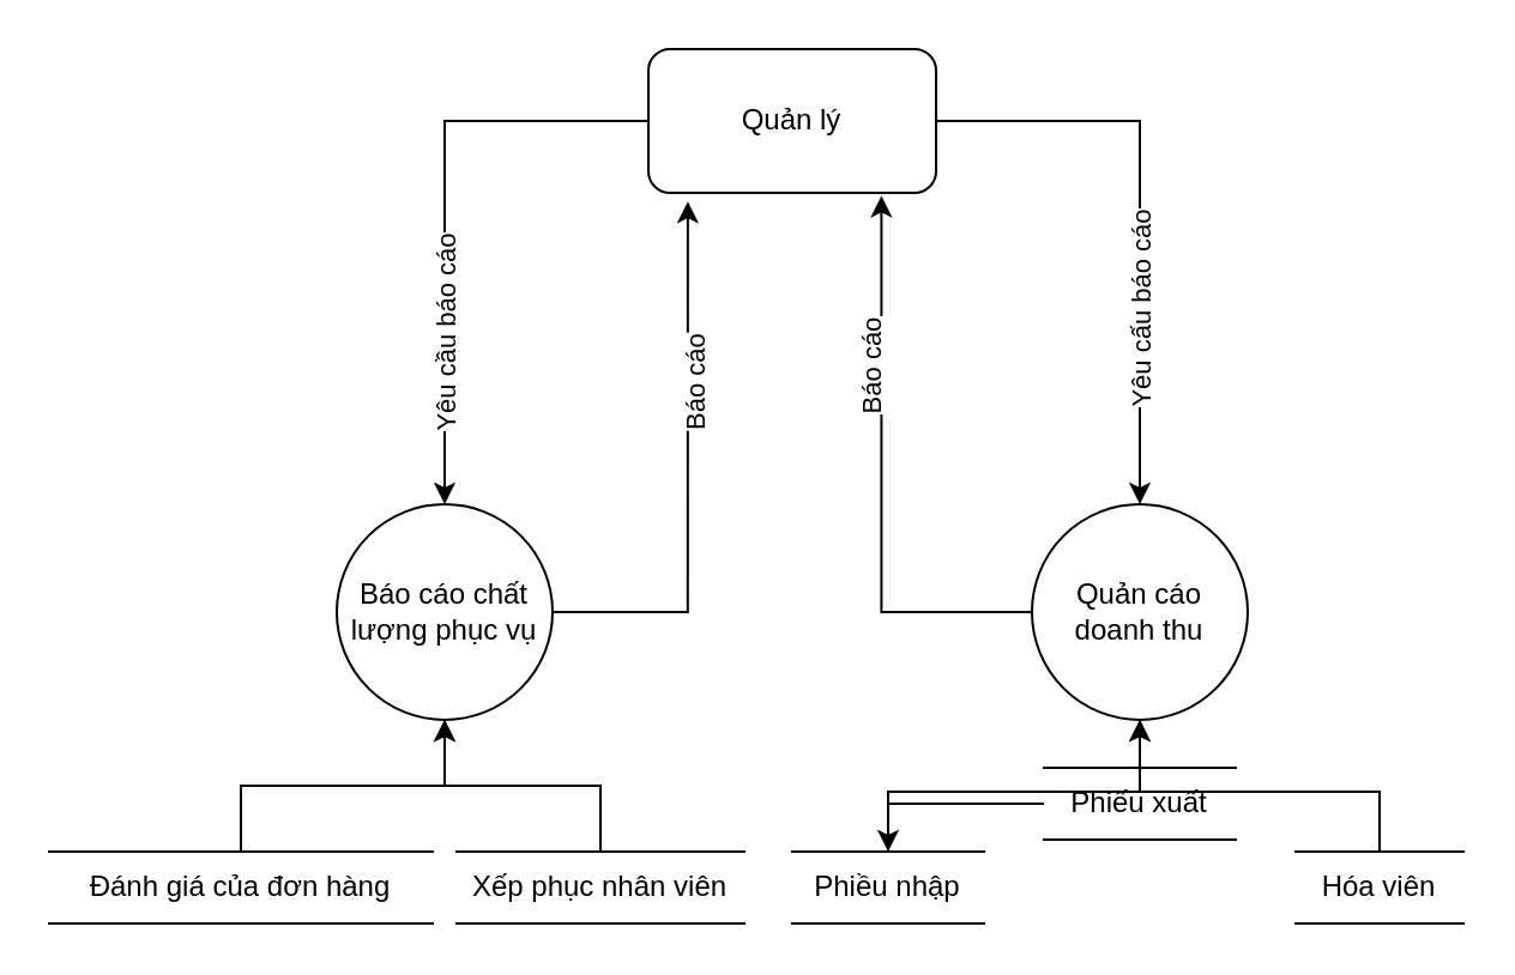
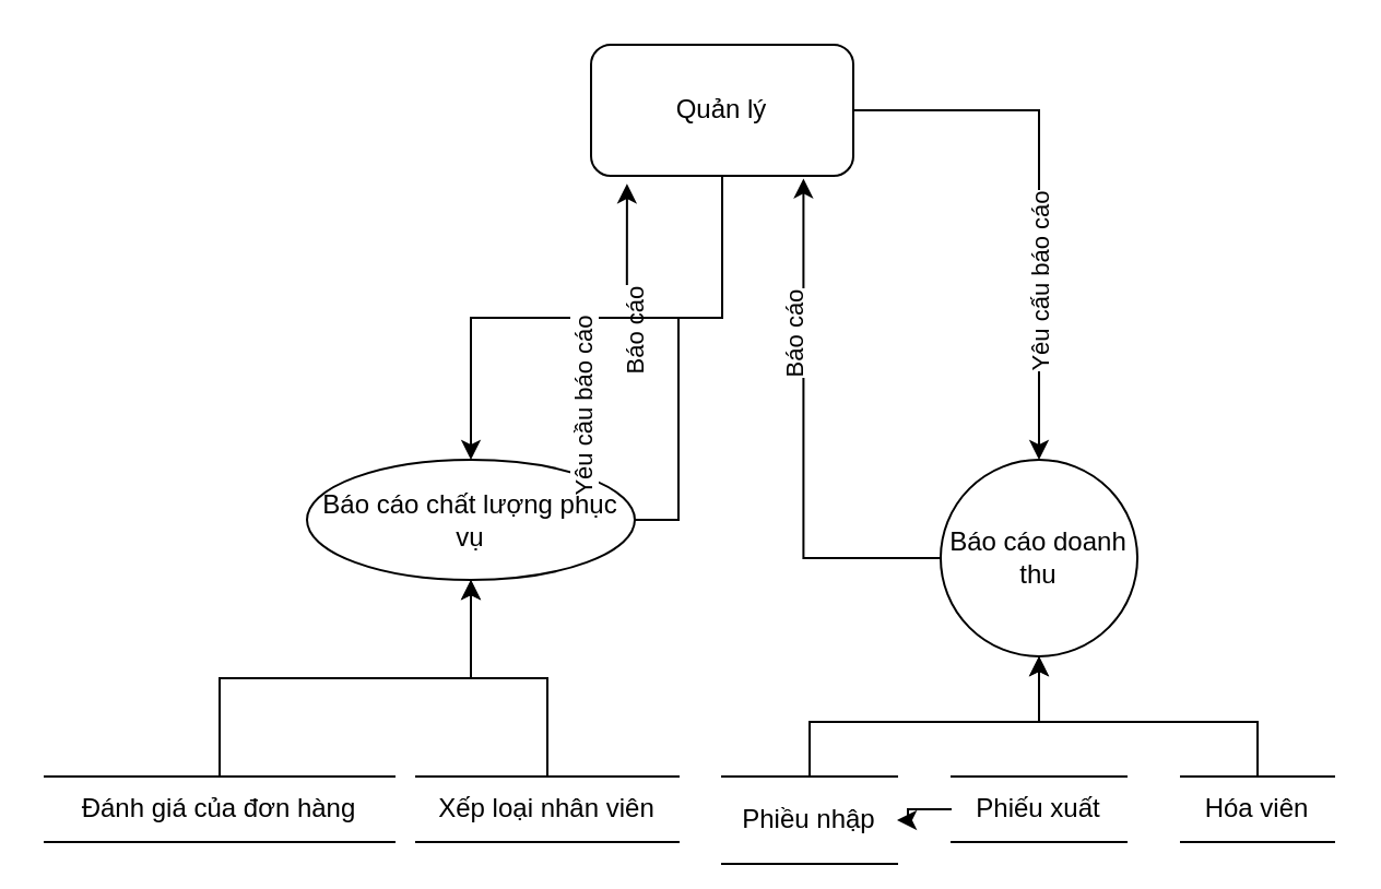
  <mxCell id="0" />
  <mxCell id="1" parent="0" />
  <mxCell id="2" style="edgeStyle=orthogonalEdgeStyle;rounded=0;orthogonalLoop=1;jettySize=auto;html=1;entryX=0.81;entryY=1.02;entryDx=0;entryDy=0;entryPerimeter=0;" edge="1" parent="1" source="4" target="12"><mxGeometry relative="1" as="geometry" /></mxCell>
  <mxCell id="3" value="Báo cáo" style="edgeLabel;html=1;align=center;verticalAlign=middle;resizable=0;points=[];rotation=-90;" vertex="1" connectable="0" parent="2"><mxGeometry x="0.383" y="4" relative="1" as="geometry"><mxPoint as="offset" /></mxGeometry></mxCell>
- <mxCell id="4" value="Quản cáo doanh thu" style="ellipse;whiteSpace=wrap;html=1;aspect=fixed;" vertex="1" parent="1"><mxGeometry x="430" y="210" width="90" height="90" as="geometry" /></mxCell>
+ <mxCell id="4" value="Báo cáo doanh thu" style="ellipse;whiteSpace=wrap;html=1;aspect=fixed;" vertex="1" parent="1"><mxGeometry x="430" y="210" width="90" height="90" as="geometry" /></mxCell>
  <mxCell id="5" style="edgeStyle=orthogonalEdgeStyle;rounded=0;orthogonalLoop=1;jettySize=auto;html=1;exitX=1;exitY=0.5;exitDx=0;exitDy=0;entryX=0.137;entryY=1.06;entryDx=0;entryDy=0;entryPerimeter=0;" edge="1" parent="1" source="7" target="12"><mxGeometry relative="1" as="geometry" /></mxCell>
  <mxCell id="6" value="Báo cáo" style="edgeLabel;html=1;align=center;verticalAlign=middle;resizable=0;points=[];rotation=-90;" vertex="1" connectable="0" parent="5"><mxGeometry x="0.459" y="-3" relative="1" as="geometry"><mxPoint y="15" as="offset" /></mxGeometry></mxCell>
- <mxCell id="7" value="Báo cáo chất lượng phục vụ" style="ellipse;whiteSpace=wrap;html=1;aspect=fixed;" vertex="1" parent="1"><mxGeometry x="140" y="210" width="90" height="90" as="geometry" /></mxCell>
+ <mxCell id="7" value="Báo cáo chất lượng phục vụ" style="ellipse;whiteSpace=wrap;html=1;aspect=fixed;" vertex="1" parent="1"><mxGeometry x="140" y="210" width="150" height="55" as="geometry" /></mxCell>
  <mxCell id="8" style="edgeStyle=orthogonalEdgeStyle;rounded=0;orthogonalLoop=1;jettySize=auto;html=1;entryX=0.5;entryY=0;entryDx=0;entryDy=0;" edge="1" parent="1" source="12" target="7"><mxGeometry relative="1" as="geometry" /></mxCell>
  <mxCell id="9" value="Yêu cầu báo cáo" style="edgeLabel;html=1;align=center;verticalAlign=middle;resizable=0;points=[];rotation=-90;" vertex="1" connectable="0" parent="8"><mxGeometry x="0.071" y="-2" relative="1" as="geometry"><mxPoint x="2" y="44" as="offset" /></mxGeometry></mxCell>
  <mxCell id="10" style="edgeStyle=orthogonalEdgeStyle;rounded=0;orthogonalLoop=1;jettySize=auto;html=1;entryX=0.5;entryY=0;entryDx=0;entryDy=0;" edge="1" parent="1" source="12" target="4"><mxGeometry relative="1" as="geometry" /></mxCell>
  <mxCell id="11" value="Yêu cấu báo cáo" style="edgeLabel;html=1;align=center;verticalAlign=middle;resizable=0;points=[];rotation=-90;" vertex="1" connectable="0" parent="10"><mxGeometry x="0.185" y="-1" relative="1" as="geometry"><mxPoint x="1" y="20" as="offset" /></mxGeometry></mxCell>
  <mxCell id="12" value="Quản lý" style="whiteSpace=wrap;html=1;rounded=1;" vertex="1" parent="1"><mxGeometry x="270" y="20" width="120" height="60" as="geometry" /></mxCell>
  <mxCell id="13" style="edgeStyle=orthogonalEdgeStyle;rounded=0;orthogonalLoop=1;jettySize=auto;html=1;entryX=0.5;entryY=1;entryDx=0;entryDy=0;" edge="1" parent="1" source="14" target="4"><mxGeometry relative="1" as="geometry"><Array as="points"><mxPoint x="370" y="330" /><mxPoint x="475" y="330" /></Array></mxGeometry></mxCell>
- <mxCell id="14" value="Phiều nhập" style="shape=partialRectangle;whiteSpace=wrap;html=1;left=0;right=0;fillColor=none;" vertex="1" parent="1"><mxGeometry x="330" y="355" width="80" height="30" as="geometry" /></mxCell>
+ <mxCell id="14" value="Phiều nhập" style="shape=partialRectangle;whiteSpace=wrap;html=1;left=0;right=0;fillColor=none;" vertex="1" parent="1"><mxGeometry x="330" y="355" width="80" height="40" as="geometry" /></mxCell>
  <mxCell id="15" style="edgeStyle=orthogonalEdgeStyle;rounded=0;orthogonalLoop=1;jettySize=auto;html=1;" edge="1" parent="1" source="16" target="14"><mxGeometry relative="1" as="geometry" /></mxCell>
- <mxCell id="16" value="Phiếu xuất" style="shape=partialRectangle;whiteSpace=wrap;html=1;left=0;right=0;fillColor=none;" vertex="1" parent="1"><mxGeometry x="435" y="320" width="80" height="30" as="geometry" /></mxCell>
+ <mxCell id="16" value="Phiếu xuất" style="shape=partialRectangle;whiteSpace=wrap;html=1;left=0;right=0;fillColor=none;" vertex="1" parent="1"><mxGeometry x="435" y="355" width="80" height="30" as="geometry" /></mxCell>
  <mxCell id="17" style="edgeStyle=orthogonalEdgeStyle;rounded=0;orthogonalLoop=1;jettySize=auto;html=1;entryX=0.5;entryY=1;entryDx=0;entryDy=0;" edge="1" parent="1" source="18" target="4"><mxGeometry relative="1" as="geometry"><Array as="points"><mxPoint x="575" y="330" /><mxPoint x="475" y="330" /></Array></mxGeometry></mxCell>
  <mxCell id="18" value="Hóa viên" style="shape=partialRectangle;whiteSpace=wrap;html=1;left=0;right=0;fillColor=none;" vertex="1" parent="1"><mxGeometry x="540" y="355" width="70" height="30" as="geometry" /></mxCell>
  <mxCell id="19" style="edgeStyle=orthogonalEdgeStyle;rounded=0;orthogonalLoop=1;jettySize=auto;html=1;entryX=0.5;entryY=1;entryDx=0;entryDy=0;" edge="1" parent="1" source="20" target="7"><mxGeometry relative="1" as="geometry" /></mxCell>
  <mxCell id="20" value="Đánh giá của đơn hàng" style="shape=partialRectangle;whiteSpace=wrap;html=1;left=0;right=0;fillColor=none;" vertex="1" parent="1"><mxGeometry x="20" y="355" width="160" height="30" as="geometry" /></mxCell>
  <mxCell id="21" style="edgeStyle=orthogonalEdgeStyle;rounded=0;orthogonalLoop=1;jettySize=auto;html=1;entryX=0.5;entryY=1;entryDx=0;entryDy=0;" edge="1" parent="1" source="22" target="7"><mxGeometry relative="1" as="geometry" /></mxCell>
- <mxCell id="22" value="Xếp phục nhân viên" style="shape=partialRectangle;whiteSpace=wrap;html=1;left=0;right=0;fillColor=none;" vertex="1" parent="1"><mxGeometry x="190" y="355" width="120" height="30" as="geometry" /></mxCell>
+ <mxCell id="22" value="Xếp loại nhân viên" style="shape=partialRectangle;whiteSpace=wrap;html=1;left=0;right=0;fillColor=none;" vertex="1" parent="1"><mxGeometry x="190" y="355" width="120" height="30" as="geometry" /></mxCell>
